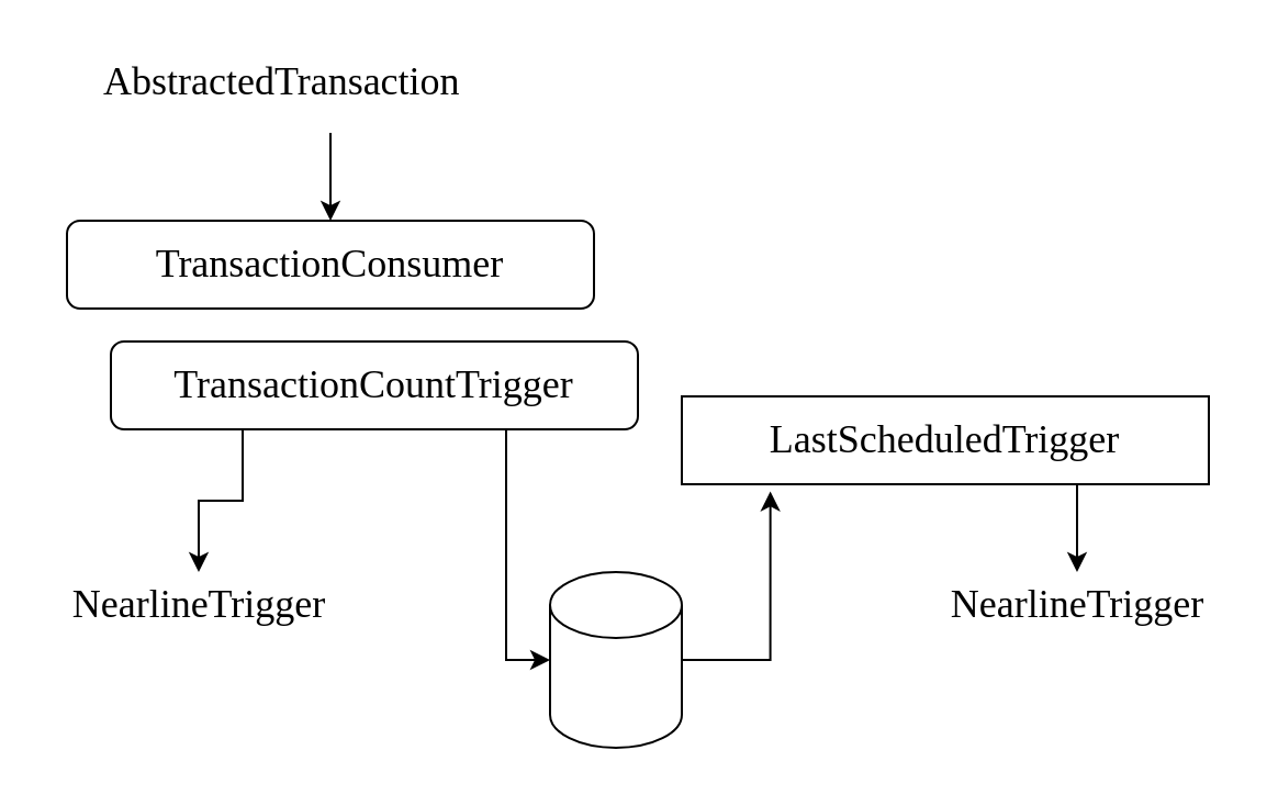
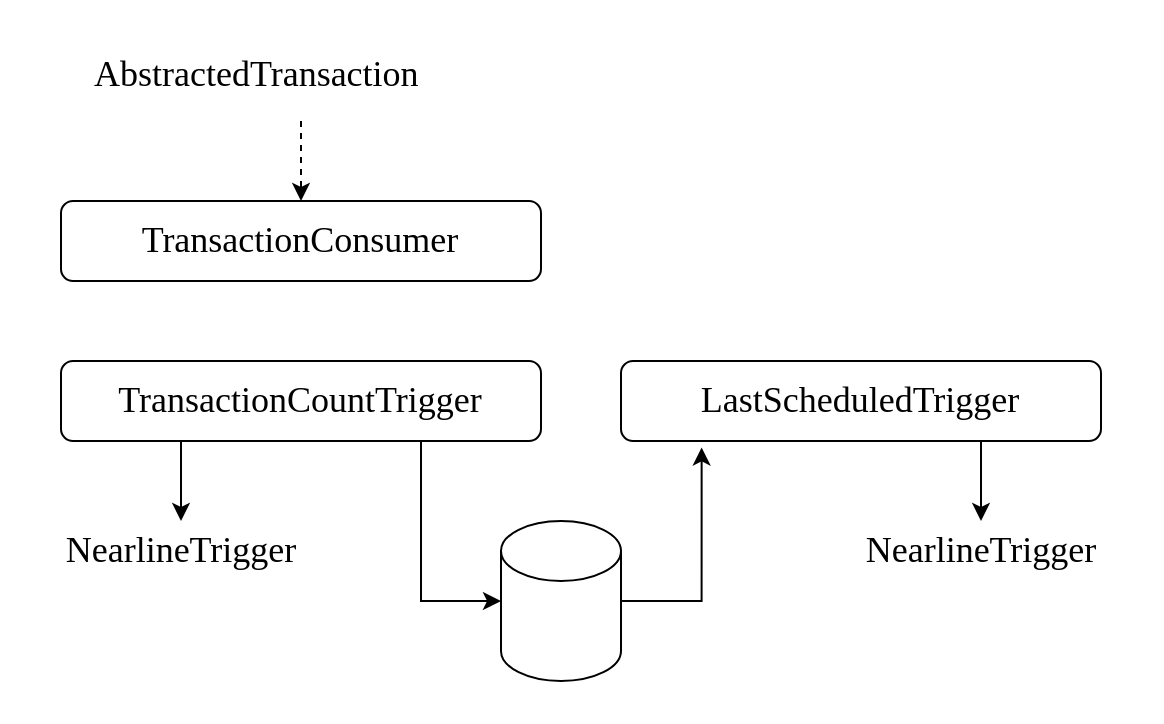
  <mxCell id="0" />
  <mxCell id="1" parent="0" />
  <mxCell id="2" value="TransactionConsumer" style="rounded=1;whiteSpace=wrap;html=1;fillColor=none;fontFamily=Ubuntu;fontSource=https%3A%2F%2Ffonts.googleapis.com%2Fcss%3Ffamily%3DUbuntu;fontSize=18;" vertex="1" parent="1"><mxGeometry x="30" y="100" width="240" height="40" as="geometry" /></mxCell>
- <mxCell id="3" style="edgeStyle=orthogonalEdgeStyle;rounded=0;orthogonalLoop=1;jettySize=auto;html=1;exitX=0.5;exitY=1;exitDx=0;exitDy=0;entryX=0.5;entryY=0;entryDx=0;entryDy=0;fontFamily=Ubuntu;fontSource=https%3A%2F%2Ffonts.googleapis.com%2Fcss%3Ffamily%3DUbuntu;fontSize=18;" edge="1" parent="1" source="4" target="2"><mxGeometry relative="1" as="geometry" /></mxCell>
+ <mxCell id="3" style="edgeStyle=orthogonalEdgeStyle;rounded=0;orthogonalLoop=1;jettySize=auto;html=1;exitX=0.5;exitY=1;exitDx=0;exitDy=0;entryX=0.5;entryY=0;entryDx=0;entryDy=0;fontFamily=Ubuntu;fontSource=https%3A%2F%2Ffonts.googleapis.com%2Fcss%3Ffamily%3DUbuntu;fontSize=18;dashed=1;" edge="1" parent="1" source="4" target="2"><mxGeometry relative="1" as="geometry" /></mxCell>
  <mxCell id="4" value="AbstractedTransaction" style="text;whiteSpace=wrap;html=1;fontSize=18;fontFamily=Ubuntu;" vertex="1" parent="1"><mxGeometry x="45" y="20" width="210" height="40" as="geometry" /></mxCell>
  <mxCell id="5" style="edgeStyle=orthogonalEdgeStyle;rounded=0;orthogonalLoop=1;jettySize=auto;html=1;exitX=0.75;exitY=1;exitDx=0;exitDy=0;entryX=0;entryY=0.5;entryDx=0;entryDy=0;entryPerimeter=0;fontFamily=Ubuntu;fontSource=https%3A%2F%2Ffonts.googleapis.com%2Fcss%3Ffamily%3DUbuntu;fontSize=18;" edge="1" parent="1" source="7" target="11"><mxGeometry relative="1" as="geometry" /></mxCell>
  <mxCell id="6" style="edgeStyle=orthogonalEdgeStyle;rounded=0;orthogonalLoop=1;jettySize=auto;html=1;exitX=0.25;exitY=1;exitDx=0;exitDy=0;fontFamily=Ubuntu;fontSource=https%3A%2F%2Ffonts.googleapis.com%2Fcss%3Ffamily%3DUbuntu;fontSize=18;" edge="1" parent="1" source="7" target="12"><mxGeometry relative="1" as="geometry"><mxPoint x="90" y="260" as="targetPoint" /></mxGeometry></mxCell>
- <mxCell id="7" value="TransactionCountTrigger" style="rounded=1;whiteSpace=wrap;html=1;fillColor=none;fontFamily=Ubuntu;fontSource=https://fonts.googleapis.com/css?family=Ubuntu;fontSize=18;" vertex="1" parent="1"><mxGeometry x="50" y="155" width="240" height="40" as="geometry" /></mxCell>
+ <mxCell id="7" value="TransactionCountTrigger" style="rounded=1;whiteSpace=wrap;html=1;fillColor=none;fontFamily=Ubuntu;fontSource=https://fonts.googleapis.com/css?family=Ubuntu;fontSize=18;" vertex="1" parent="1"><mxGeometry x="30" y="180" width="240" height="40" as="geometry" /></mxCell>
  <mxCell id="8" style="edgeStyle=orthogonalEdgeStyle;rounded=0;orthogonalLoop=1;jettySize=auto;html=1;exitX=0.75;exitY=1;exitDx=0;exitDy=0;fontFamily=Ubuntu;fontSource=https%3A%2F%2Ffonts.googleapis.com%2Fcss%3Ffamily%3DUbuntu;fontSize=18;" edge="1" parent="1" source="9" target="13"><mxGeometry relative="1" as="geometry" /></mxCell>
- <mxCell id="9" value="LastScheduledTrigger" style="whiteSpace=wrap;html=1;fillColor=none;fontFamily=Ubuntu;fontSource=https://fonts.googleapis.com/css?family=Ubuntu;fontSize=18;rounded=0;" vertex="1" parent="1"><mxGeometry x="310" y="180" width="240" height="40" as="geometry" /></mxCell>
+ <mxCell id="9" value="LastScheduledTrigger" style="rounded=1;whiteSpace=wrap;html=1;fillColor=none;fontFamily=Ubuntu;fontSource=https://fonts.googleapis.com/css?family=Ubuntu;fontSize=18;" vertex="1" parent="1"><mxGeometry x="310" y="180" width="240" height="40" as="geometry" /></mxCell>
  <mxCell id="10" style="edgeStyle=orthogonalEdgeStyle;rounded=0;orthogonalLoop=1;jettySize=auto;html=1;exitX=1;exitY=0.5;exitDx=0;exitDy=0;exitPerimeter=0;fontFamily=Ubuntu;fontSource=https%3A%2F%2Ffonts.googleapis.com%2Fcss%3Ffamily%3DUbuntu;fontSize=18;entryX=0.168;entryY=1.08;entryDx=0;entryDy=0;entryPerimeter=0;" edge="1" parent="1" source="11" target="9"><mxGeometry relative="1" as="geometry" /></mxCell>
  <mxCell id="11" value="" style="shape=cylinder3;whiteSpace=wrap;html=1;boundedLbl=1;backgroundOutline=1;size=15;fillColor=none;fontFamily=Ubuntu;fontSource=https%3A%2F%2Ffonts.googleapis.com%2Fcss%3Ffamily%3DUbuntu;fontSize=18;" vertex="1" parent="1"><mxGeometry x="250" y="260" width="60" height="80" as="geometry" /></mxCell>
  <mxCell id="12" value="NearlineTrigger" style="text;html=1;align=center;verticalAlign=middle;resizable=0;points=[];autosize=1;fontSize=18;fontFamily=Ubuntu;" vertex="1" parent="1"><mxGeometry x="20" y="260" width="140" height="30" as="geometry" /></mxCell>
  <mxCell id="13" value="NearlineTrigger" style="text;html=1;align=center;verticalAlign=middle;resizable=0;points=[];autosize=1;fontSize=18;fontFamily=Ubuntu;" vertex="1" parent="1"><mxGeometry x="420" y="260" width="140" height="30" as="geometry" /></mxCell>
